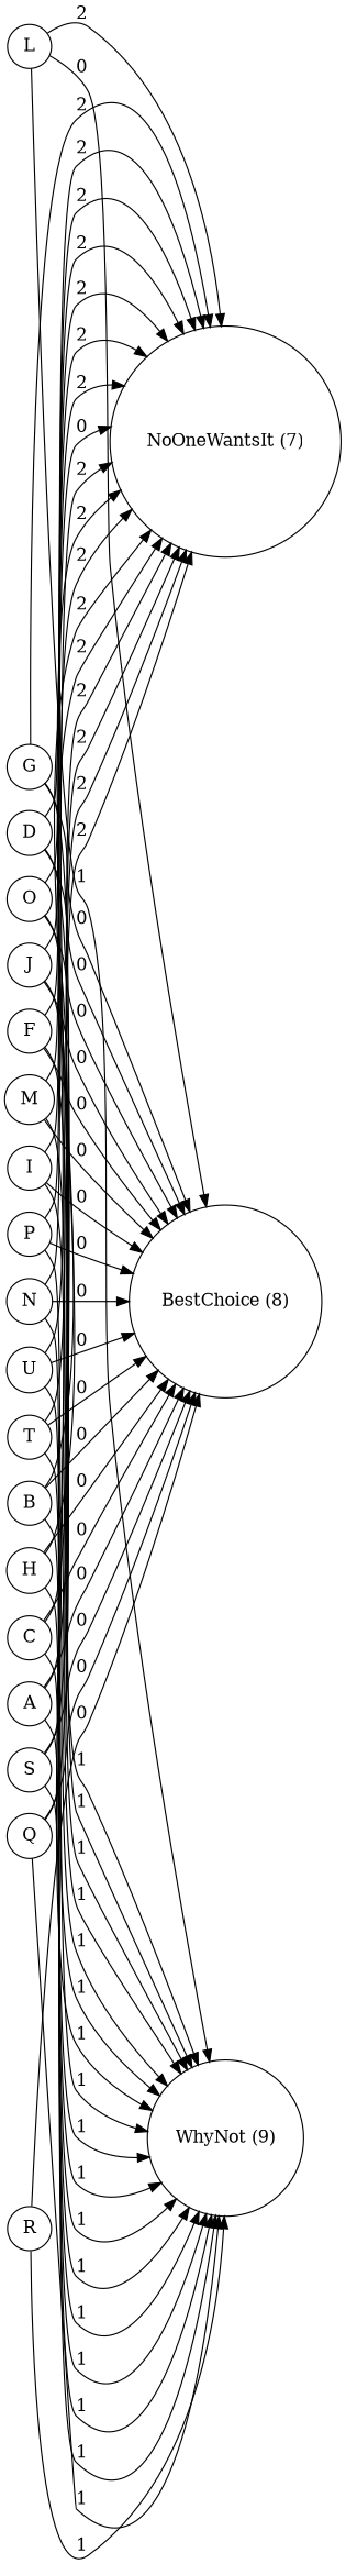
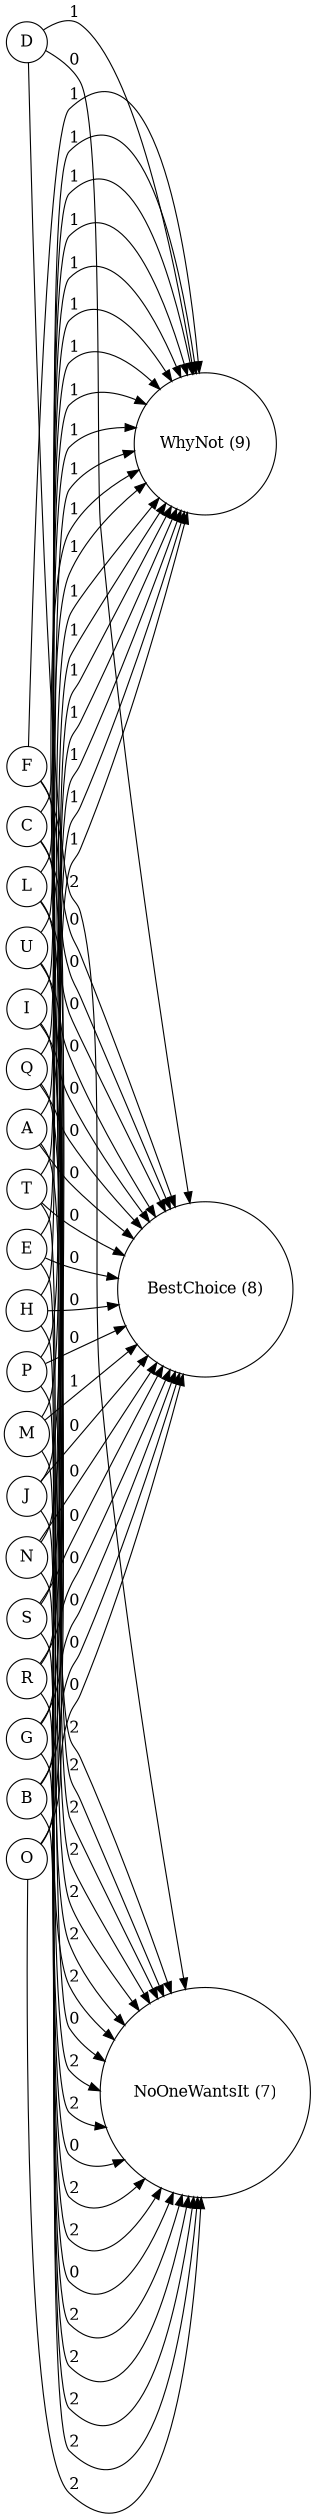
  digraph {
    rankdir=LR
    node [shape=circle]
    U
    "NoOneWantsIt (7)"
    n3 [label="WhyNot (9)"]
    n4 [label="BestChoice (8)"]
    T
    S
    R
    Q
    P
    O
    N
    M
    L
    J
    I
    H
    G
    F
+   E
    D
    C
    B
    A
    U -> "NoOneWantsIt (7)" [label=2]
    U -> n3 [label=1]
    U -> n4 [label=0]
-   T -> "NoOneWantsIt (7)" [label=2]
+   T -> "NoOneWantsIt (7)" [label=0]
    T -> n3 [label=1]
    T -> n4 [label=0]
    S -> "NoOneWantsIt (7)" [label=2]
    S -> n3 [label=1]
    S -> n4 [label=0]
+   R -> "NoOneWantsIt (7)" [label=2]
    R -> n3 [label=1]
    R -> n4 [label=0]
    Q -> "NoOneWantsIt (7)" [label=2]
    Q -> n3 [label=1]
    Q -> n4 [label=0]
    P -> "NoOneWantsIt (7)" [label=0]
    P -> n3 [label=1]
    P -> n4 [label=0]
    O -> "NoOneWantsIt (7)" [label=2]
    O -> n3 [label=1]
    O -> n4 [label=0]
-   N -> "NoOneWantsIt (7)" [label=2]
+   N -> "NoOneWantsIt (7)" [label=0]
    N -> n3 [label=1]
    N -> n4 [label=0]
    M -> "NoOneWantsIt (7)" [label=2]
    M -> n3 [label=1]
-   M -> n4 [label=0]
+   M -> n4 [label=1]
    L -> "NoOneWantsIt (7)" [label=2]
    L -> n3 [label=1]
    L -> n4 [label=0]
    J -> "NoOneWantsIt (7)" [label=2]
    J -> n3 [label=1]
    J -> n4 [label=0]
    I -> "NoOneWantsIt (7)" [label=2]
    I -> n3 [label=1]
    I -> n4 [label=0]
    H -> "NoOneWantsIt (7)" [label=2]
    H -> n3 [label=1]
    H -> n4 [label=0]
    G -> "NoOneWantsIt (7)" [label=2]
    G -> n3 [label=1]
    G -> n4 [label=0]
    F -> "NoOneWantsIt (7)" [label=2]
    F -> n3 [label=1]
    F -> n4 [label=0]
+   E -> "NoOneWantsIt (7)" [label=2]
+   E -> n3 [label=1]
+   E -> n4 [label=0]
    D -> "NoOneWantsIt (7)" [label=2]
    D -> n3 [label=1]
    D -> n4 [label=0]
    C -> "NoOneWantsIt (7)" [label=2]
    C -> n3 [label=1]
    C -> n4 [label=0]
    B -> "NoOneWantsIt (7)" [label=2]
    B -> n3 [label=1]
    B -> n4 [label=0]
    A -> "NoOneWantsIt (7)" [label=2]
    A -> n3 [label=1]
    A -> n4 [label=0]
  }
